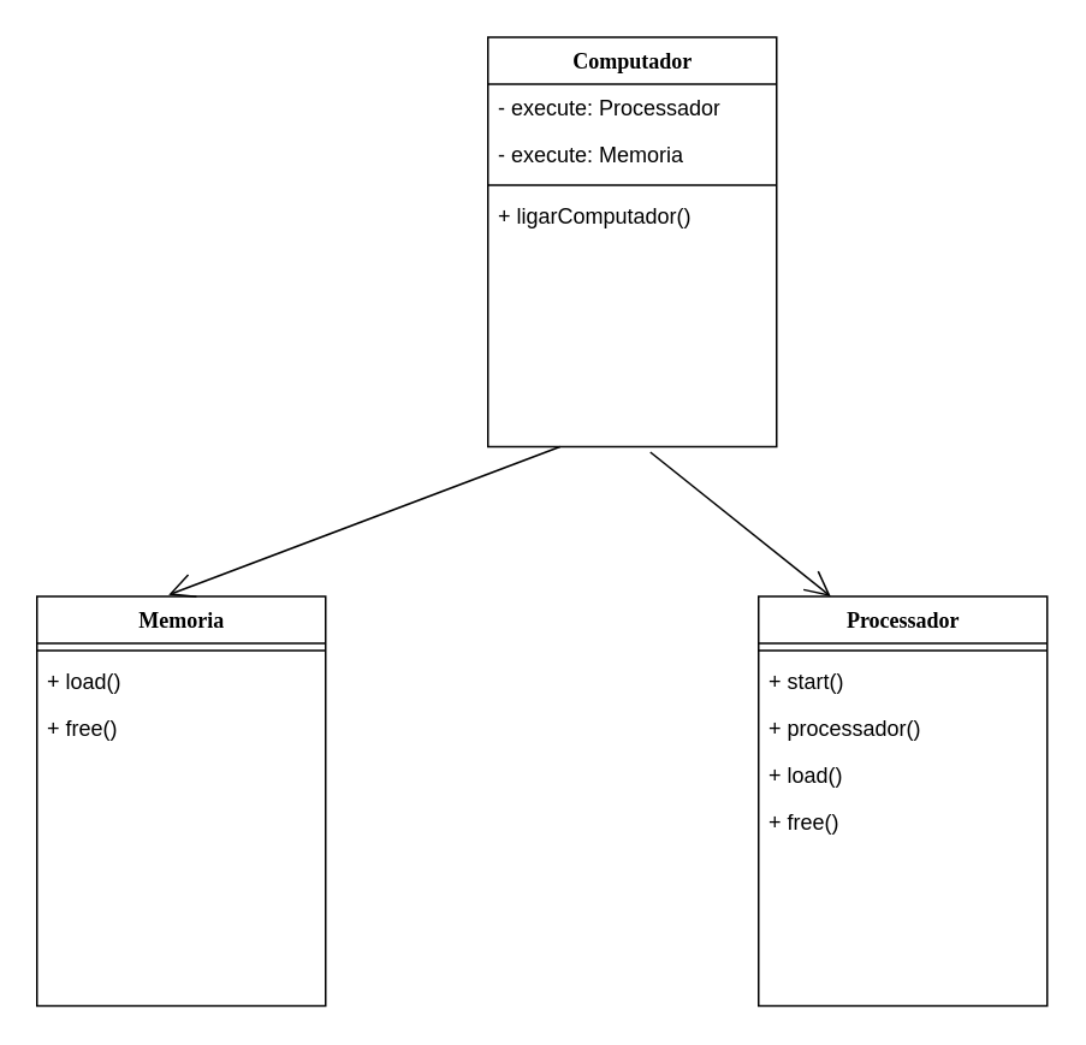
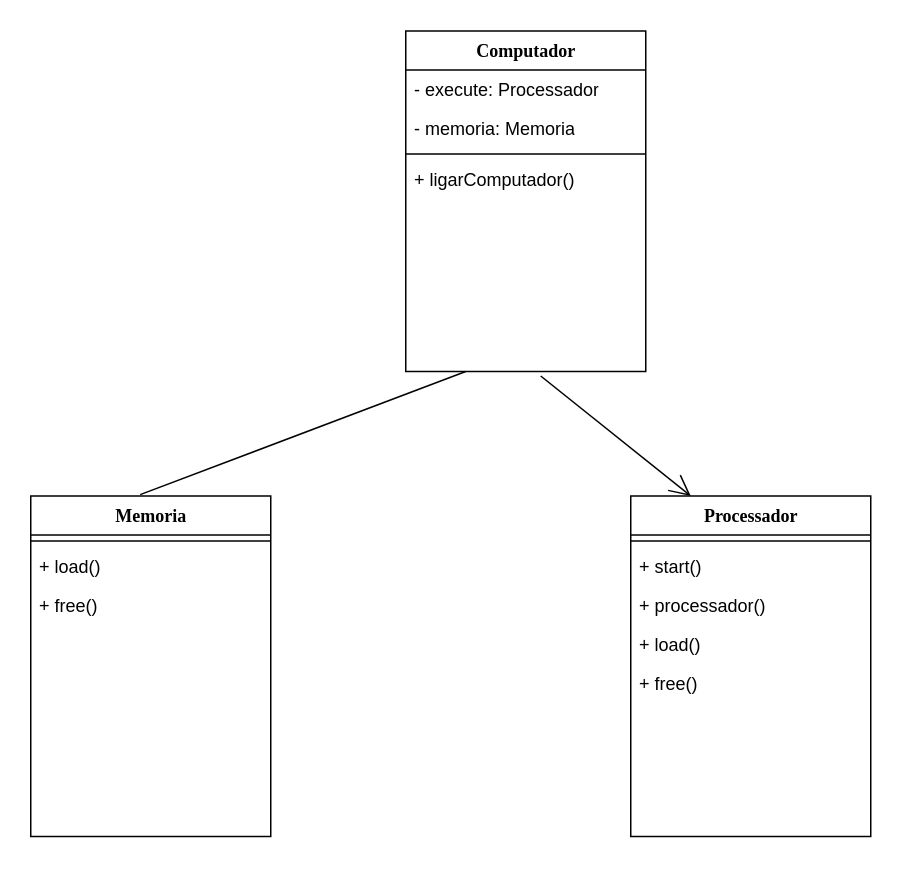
  <mxCell id="0" />
  <mxCell id="1" parent="0" />
  <mxCell id="2" value="Computador" style="swimlane;html=1;fontStyle=1;align=center;verticalAlign=top;childLayout=stackLayout;horizontal=1;startSize=26;horizontalStack=0;resizeParent=1;resizeLast=0;collapsible=1;marginBottom=0;swimlaneFillColor=#ffffff;rounded=0;shadow=0;comic=0;labelBackgroundColor=none;strokeWidth=1;fillColor=none;fontFamily=Verdana;fontSize=12" parent="1" vertex="1"><mxGeometry x="270" y="20" width="160" height="227" as="geometry" /></mxCell>
  <mxCell id="3" value="- execute: Processador" style="text;html=1;strokeColor=none;fillColor=none;align=left;verticalAlign=top;spacingLeft=4;spacingRight=4;whiteSpace=wrap;overflow=hidden;rotatable=0;points=[[0,0.5],[1,0.5]];portConstraint=eastwest;" parent="2" vertex="1"><mxGeometry y="26" width="160" height="26" as="geometry" /></mxCell>
- <mxCell id="4" value="- execute: Memoria" style="text;html=1;strokeColor=none;fillColor=none;align=left;verticalAlign=top;spacingLeft=4;spacingRight=4;whiteSpace=wrap;overflow=hidden;rotatable=0;points=[[0,0.5],[1,0.5]];portConstraint=eastwest;" parent="2" vertex="1"><mxGeometry y="52" width="160" height="26" as="geometry" /></mxCell>
+ <mxCell id="4" value="- memoria: Memoria" style="text;html=1;strokeColor=none;fillColor=none;align=left;verticalAlign=top;spacingLeft=4;spacingRight=4;whiteSpace=wrap;overflow=hidden;rotatable=0;points=[[0,0.5],[1,0.5]];portConstraint=eastwest;" parent="2" vertex="1"><mxGeometry y="52" width="160" height="26" as="geometry" /></mxCell>
  <mxCell id="5" value="" style="line;html=1;strokeWidth=1;fillColor=none;align=left;verticalAlign=middle;spacingTop=-1;spacingLeft=3;spacingRight=3;rotatable=0;labelPosition=right;points=[];portConstraint=eastwest;" parent="2" vertex="1"><mxGeometry y="78" width="160" height="8" as="geometry" /></mxCell>
  <mxCell id="6" value="+ ligarComputador()" style="text;html=1;strokeColor=none;fillColor=none;align=left;verticalAlign=top;spacingLeft=4;spacingRight=4;whiteSpace=wrap;overflow=hidden;rotatable=0;points=[[0,0.5],[1,0.5]];portConstraint=eastwest;" parent="2" vertex="1"><mxGeometry y="86" width="160" height="26" as="geometry" /></mxCell>
  <mxCell id="7" value="Memoria" style="swimlane;html=1;fontStyle=1;align=center;verticalAlign=top;childLayout=stackLayout;horizontal=1;startSize=26;horizontalStack=0;resizeParent=1;resizeLast=0;collapsible=1;marginBottom=0;swimlaneFillColor=#ffffff;rounded=0;shadow=0;comic=0;labelBackgroundColor=none;strokeWidth=1;fillColor=none;fontFamily=Verdana;fontSize=12" vertex="1" parent="1"><mxGeometry x="20" y="330" width="160" height="227" as="geometry" /></mxCell>
  <mxCell id="8" value="" style="line;html=1;strokeWidth=1;fillColor=none;align=left;verticalAlign=middle;spacingTop=-1;spacingLeft=3;spacingRight=3;rotatable=0;labelPosition=right;points=[];portConstraint=eastwest;" vertex="1" parent="7"><mxGeometry y="26" width="160" height="8" as="geometry" /></mxCell>
  <mxCell id="9" value="+ load()" style="text;html=1;strokeColor=none;fillColor=none;align=left;verticalAlign=top;spacingLeft=4;spacingRight=4;whiteSpace=wrap;overflow=hidden;rotatable=0;points=[[0,0.5],[1,0.5]];portConstraint=eastwest;" vertex="1" parent="7"><mxGeometry y="34" width="160" height="26" as="geometry" /></mxCell>
  <mxCell id="10" value="+ free()" style="text;html=1;strokeColor=none;fillColor=none;align=left;verticalAlign=top;spacingLeft=4;spacingRight=4;whiteSpace=wrap;overflow=hidden;rotatable=0;points=[[0,0.5],[1,0.5]];portConstraint=eastwest;" vertex="1" parent="7"><mxGeometry y="60" width="160" height="26" as="geometry" /></mxCell>
  <mxCell id="11" value="Processador" style="swimlane;html=1;fontStyle=1;align=center;verticalAlign=top;childLayout=stackLayout;horizontal=1;startSize=26;horizontalStack=0;resizeParent=1;resizeLast=0;collapsible=1;marginBottom=0;swimlaneFillColor=#ffffff;rounded=0;shadow=0;comic=0;labelBackgroundColor=none;strokeWidth=1;fillColor=none;fontFamily=Verdana;fontSize=12" vertex="1" parent="1"><mxGeometry x="420" y="330" width="160" height="227" as="geometry" /></mxCell>
  <mxCell id="12" value="" style="line;html=1;strokeWidth=1;fillColor=none;align=left;verticalAlign=middle;spacingTop=-1;spacingLeft=3;spacingRight=3;rotatable=0;labelPosition=right;points=[];portConstraint=eastwest;" vertex="1" parent="11"><mxGeometry y="26" width="160" height="8" as="geometry" /></mxCell>
  <mxCell id="13" value="+ start()" style="text;html=1;strokeColor=none;fillColor=none;align=left;verticalAlign=top;spacingLeft=4;spacingRight=4;whiteSpace=wrap;overflow=hidden;rotatable=0;points=[[0,0.5],[1,0.5]];portConstraint=eastwest;" vertex="1" parent="11"><mxGeometry y="34" width="160" height="26" as="geometry" /></mxCell>
  <mxCell id="14" value="+ processador()" style="text;html=1;strokeColor=none;fillColor=none;align=left;verticalAlign=top;spacingLeft=4;spacingRight=4;whiteSpace=wrap;overflow=hidden;rotatable=0;points=[[0,0.5],[1,0.5]];portConstraint=eastwest;" vertex="1" parent="11"><mxGeometry y="60" width="160" height="26" as="geometry" /></mxCell>
  <mxCell id="15" value="+ load()" style="text;html=1;strokeColor=none;fillColor=none;align=left;verticalAlign=top;spacingLeft=4;spacingRight=4;whiteSpace=wrap;overflow=hidden;rotatable=0;points=[[0,0.5],[1,0.5]];portConstraint=eastwest;" vertex="1" parent="11"><mxGeometry y="86" width="160" height="26" as="geometry" /></mxCell>
  <mxCell id="16" value="+ free()" style="text;html=1;strokeColor=none;fillColor=none;align=left;verticalAlign=top;spacingLeft=4;spacingRight=4;whiteSpace=wrap;overflow=hidden;rotatable=0;points=[[0,0.5],[1,0.5]];portConstraint=eastwest;" vertex="1" parent="11"><mxGeometry y="112" width="160" height="26" as="geometry" /></mxCell>
- <mxCell id="17" value="" style="endArrow=open;endFill=1;endSize=12;html=1;exitX=0.25;exitY=1;exitDx=0;exitDy=0;entryX=0.456;entryY=-0.004;entryDx=0;entryDy=0;entryPerimeter=0;" edge="1" parent="1" source="2" target="7"><mxGeometry width="160" relative="1" as="geometry"><mxPoint x="200" y="300" as="sourcePoint" /><mxPoint x="360" y="300" as="targetPoint" /></mxGeometry></mxCell>
+ <mxCell id="17" value="" style="endArrow=none;endFill=1;endSize=12;html=1;exitX=0.25;exitY=1;exitDx=0;exitDy=0;entryX=0.456;entryY=-0.004;entryDx=0;entryDy=0;entryPerimeter=0;" edge="1" parent="1" source="2" target="7"><mxGeometry width="160" relative="1" as="geometry"><mxPoint x="200" y="300" as="sourcePoint" /><mxPoint x="360" y="300" as="targetPoint" /></mxGeometry></mxCell>
  <mxCell id="18" value="" style="endArrow=open;endFill=1;endSize=12;html=1;entryX=0.25;entryY=0;entryDx=0;entryDy=0;" edge="1" parent="1" target="11"><mxGeometry width="160" relative="1" as="geometry"><mxPoint x="360" y="250" as="sourcePoint" /><mxPoint x="190" y="372.092" as="targetPoint" /></mxGeometry></mxCell>
